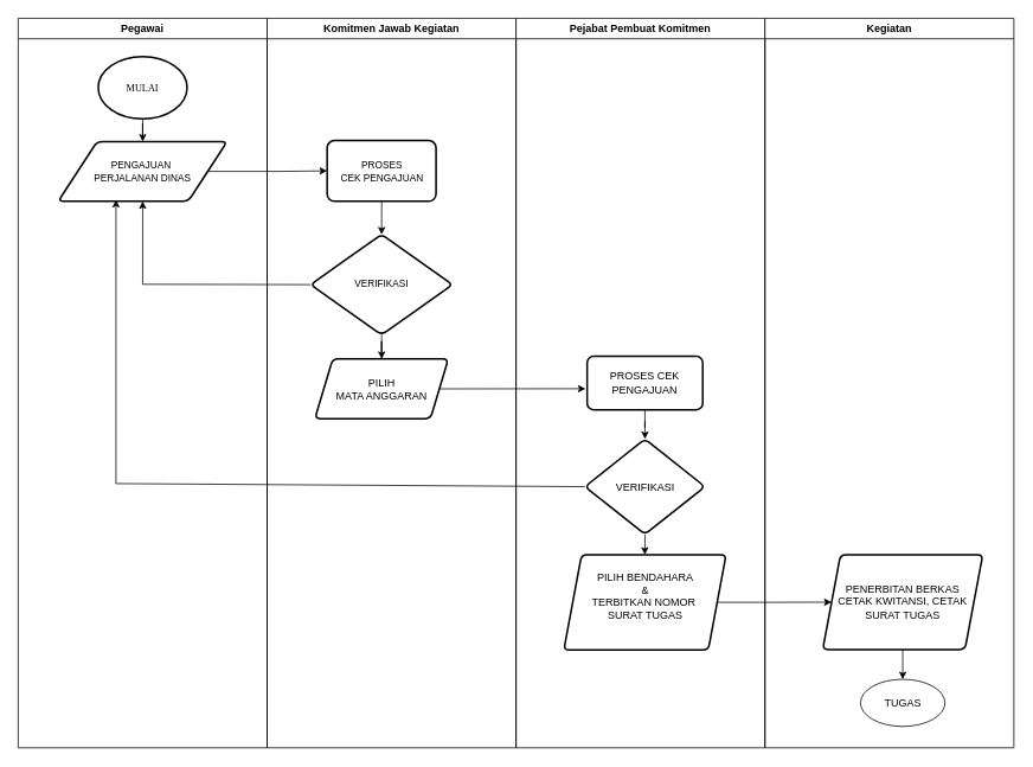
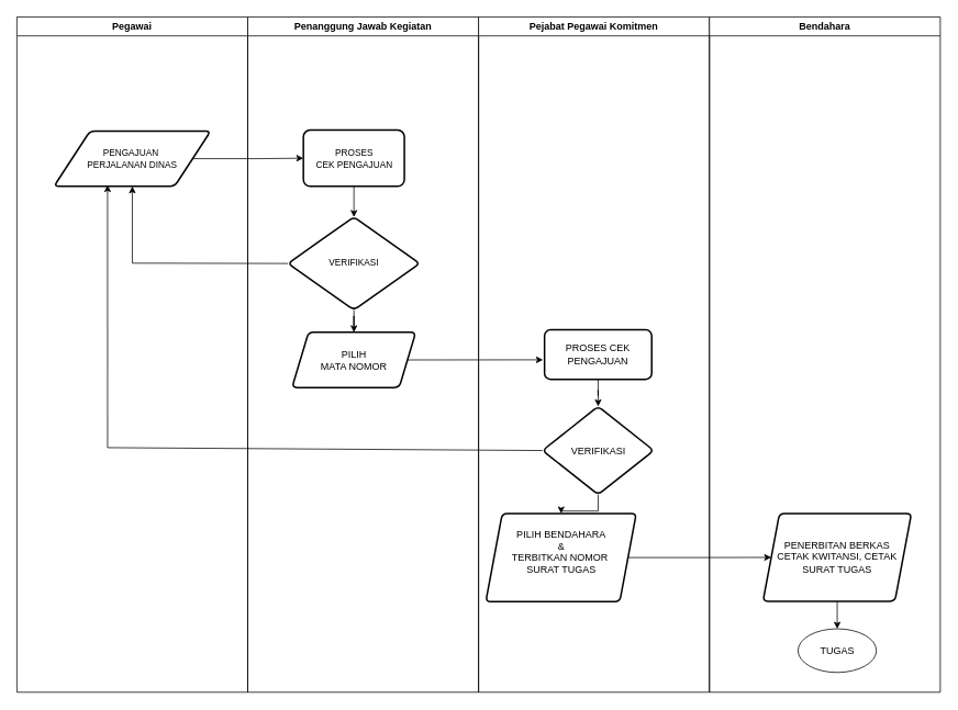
  <mxCell id="0" />
  <mxCell id="1" parent="0" />
  <mxCell id="2" value="Pegawai" style="swimlane;whiteSpace=wrap;html=1;" parent="1" vertex="1"><mxGeometry x="20" y="20" width="280" height="820" as="geometry" /></mxCell>
- <mxCell id="3" value="" style="edgeStyle=orthogonalEdgeStyle;rounded=0;orthogonalLoop=1;jettySize=auto;html=1;" parent="2" source="4" target="5" edge="1"><mxGeometry relative="1" as="geometry" /></mxCell>
- <mxCell id="4" value="&lt;font face=&quot;Georgia&quot; style=&quot;font-size: 11px;&quot;&gt;MULAI&lt;/font&gt;" style="strokeWidth=2;html=1;shape=mxgraph.flowchart.start_1;whiteSpace=wrap;" parent="2" vertex="1"><mxGeometry x="90" y="43" width="100" height="70" as="geometry" /></mxCell>
  <mxCell id="5" value="&lt;font style=&quot;font-size: 11px;&quot;&gt;PENGAJUAN&amp;nbsp;&lt;br&gt;PERJALANAN DINAS&lt;/font&gt;" style="shape=parallelogram;html=1;strokeWidth=2;perimeter=parallelogramPerimeter;whiteSpace=wrap;rounded=1;arcSize=12;size=0.23;" parent="2" vertex="1"><mxGeometry x="45" y="138.63" width="190" height="67" as="geometry" /></mxCell>
- <mxCell id="6" value="Komitmen Jawab Kegiatan" style="swimlane;whiteSpace=wrap;html=1;" parent="1" vertex="1"><mxGeometry x="300" y="20" width="280" height="820" as="geometry" /></mxCell>
+ <mxCell id="6" value="Penanggung Jawab Kegiatan" style="swimlane;whiteSpace=wrap;html=1;" parent="1" vertex="1"><mxGeometry x="300" y="20" width="280" height="820" as="geometry" /></mxCell>
  <mxCell id="7" value="" style="edgeStyle=orthogonalEdgeStyle;rounded=0;orthogonalLoop=1;jettySize=auto;html=1;" parent="6" source="8" target="10" edge="1"><mxGeometry relative="1" as="geometry" /></mxCell>
  <mxCell id="8" value="&lt;font style=&quot;font-size: 11px;&quot;&gt;PROSES&lt;br&gt;CEK PENGAJUAN&lt;/font&gt;" style="rounded=1;whiteSpace=wrap;html=1;strokeWidth=2;arcSize=12;" parent="6" vertex="1"><mxGeometry x="67.5" y="137.39" width="122.5" height="68.24" as="geometry" /></mxCell>
  <mxCell id="9" value="" style="edgeStyle=orthogonalEdgeStyle;rounded=0;orthogonalLoop=1;jettySize=auto;html=1;" parent="6" source="10" target="11" edge="1"><mxGeometry relative="1" as="geometry" /></mxCell>
  <mxCell id="10" value="&lt;font style=&quot;font-size: 11px;&quot;&gt;VERIFIKASI&lt;/font&gt;" style="rhombus;whiteSpace=wrap;html=1;rounded=1;strokeWidth=2;arcSize=12;" parent="6" vertex="1"><mxGeometry x="48.75" y="243" width="160" height="112.75" as="geometry" /></mxCell>
- <mxCell id="11" value="PILIH &lt;br&gt;MATA ANGGARAN" style="shape=parallelogram;perimeter=parallelogramPerimeter;whiteSpace=wrap;html=1;fixedSize=1;rounded=1;strokeWidth=2;arcSize=12;" parent="6" vertex="1"><mxGeometry x="53.75" y="383" width="150" height="67" as="geometry" /></mxCell>
- <mxCell id="12" value="Pejabat Pembuat Komitmen" style="swimlane;whiteSpace=wrap;html=1;" parent="1" vertex="1"><mxGeometry x="580" y="20" width="280" height="820" as="geometry" /></mxCell>
+ <mxCell id="11" value="PILIH &lt;br&gt;MATA NOMOR" style="shape=parallelogram;perimeter=parallelogramPerimeter;whiteSpace=wrap;html=1;fixedSize=1;rounded=1;strokeWidth=2;arcSize=12;" parent="6" vertex="1"><mxGeometry x="53.75" y="383" width="150" height="67" as="geometry" /></mxCell>
+ <mxCell id="12" value="Pejabat Pegawai Komitmen" style="swimlane;whiteSpace=wrap;html=1;" parent="1" vertex="1"><mxGeometry x="580" y="20" width="280" height="820" as="geometry" /></mxCell>
  <mxCell id="13" value="" style="edgeStyle=orthogonalEdgeStyle;rounded=0;orthogonalLoop=1;jettySize=auto;html=1;" parent="12" source="14" target="16" edge="1"><mxGeometry relative="1" as="geometry" /></mxCell>
  <mxCell id="14" value="PROSES CEK PENGAJUAN" style="whiteSpace=wrap;html=1;rounded=1;strokeWidth=2;arcSize=12;" parent="12" vertex="1"><mxGeometry x="80" y="380" width="130" height="60" as="geometry" /></mxCell>
  <mxCell id="15" value="" style="edgeStyle=orthogonalEdgeStyle;rounded=0;orthogonalLoop=1;jettySize=auto;html=1;" parent="12" source="16" target="17" edge="1"><mxGeometry relative="1" as="geometry" /></mxCell>
  <mxCell id="16" value="VERIFIKASI" style="rhombus;whiteSpace=wrap;html=1;rounded=1;strokeWidth=2;arcSize=12;" parent="12" vertex="1"><mxGeometry x="77.5" y="473" width="135" height="107" as="geometry" /></mxCell>
- <mxCell id="17" value="&#10;&lt;span style=&quot;font-family: Helvetica; font-size: 12px; font-style: normal; font-variant-ligatures: normal; font-variant-caps: normal; font-weight: 400; letter-spacing: normal; orphans: 2; text-align: center; text-indent: 0px; text-transform: none; widows: 2; word-spacing: 0px; -webkit-text-stroke-width: 0px; text-decoration-thickness: initial; text-decoration-style: initial; text-decoration-color: initial; float: none; display: inline !important;&quot;&gt;PILIH BENDAHARA&lt;/span&gt;&lt;br style=&quot;border-color: rgb(0, 0, 0); font-family: Helvetica; font-size: 12px; font-style: normal; font-variant-ligatures: normal; font-variant-caps: normal; font-weight: 400; letter-spacing: normal; orphans: 2; text-align: center; text-indent: 0px; text-transform: none; widows: 2; word-spacing: 0px; -webkit-text-stroke-width: 0px; text-decoration-thickness: initial; text-decoration-style: initial; text-decoration-color: initial;&quot;&gt;&lt;span style=&quot;font-family: Helvetica; font-size: 12px; font-style: normal; font-variant-ligatures: normal; font-variant-caps: normal; font-weight: 400; letter-spacing: normal; orphans: 2; text-align: center; text-indent: 0px; text-transform: none; widows: 2; word-spacing: 0px; -webkit-text-stroke-width: 0px; text-decoration-thickness: initial; text-decoration-style: initial; text-decoration-color: initial; float: none; display: inline !important;&quot;&gt;&amp;amp;&lt;/span&gt;&lt;br style=&quot;border-color: rgb(0, 0, 0); font-family: Helvetica; font-size: 12px; font-style: normal; font-variant-ligatures: normal; font-variant-caps: normal; font-weight: 400; letter-spacing: normal; orphans: 2; text-align: center; text-indent: 0px; text-transform: none; widows: 2; word-spacing: 0px; -webkit-text-stroke-width: 0px; text-decoration-thickness: initial; text-decoration-style: initial; text-decoration-color: initial;&quot;&gt;&lt;span style=&quot;font-family: Helvetica; font-size: 12px; font-style: normal; font-variant-ligatures: normal; font-variant-caps: normal; font-weight: 400; letter-spacing: normal; orphans: 2; text-align: center; text-indent: 0px; text-transform: none; widows: 2; word-spacing: 0px; -webkit-text-stroke-width: 0px; text-decoration-thickness: initial; text-decoration-style: initial; text-decoration-color: initial; float: none; display: inline !important;&quot;&gt;TERBITKAN NOMOR&amp;nbsp;&lt;/span&gt;&lt;br style=&quot;border-color: rgb(0, 0, 0); font-family: Helvetica; font-size: 12px; font-style: normal; font-variant-ligatures: normal; font-variant-caps: normal; font-weight: 400; letter-spacing: normal; orphans: 2; text-align: center; text-indent: 0px; text-transform: none; widows: 2; word-spacing: 0px; -webkit-text-stroke-width: 0px; text-decoration-thickness: initial; text-decoration-style: initial; text-decoration-color: initial;&quot;&gt;&lt;span style=&quot;font-family: Helvetica; font-size: 12px; font-style: normal; font-variant-ligatures: normal; font-variant-caps: normal; font-weight: 400; letter-spacing: normal; orphans: 2; text-align: center; text-indent: 0px; text-transform: none; widows: 2; word-spacing: 0px; -webkit-text-stroke-width: 0px; text-decoration-thickness: initial; text-decoration-style: initial; text-decoration-color: initial; float: none; display: inline !important;&quot;&gt;SURAT TUGAS&lt;/span&gt;&#10;&#10;" style="shape=parallelogram;perimeter=parallelogramPerimeter;whiteSpace=wrap;html=1;fixedSize=1;rounded=1;strokeWidth=2;arcSize=12;strokeColor=default;fillColor=default;fontColor=default;labelBackgroundColor=default;" parent="12" vertex="1"><mxGeometry x="53.75" y="603" width="182.5" height="107" as="geometry" /></mxCell>
- <mxCell id="18" value="Kegiatan" style="swimlane;whiteSpace=wrap;html=1;" parent="1" vertex="1"><mxGeometry x="860" y="20" width="280" height="820" as="geometry" /></mxCell>
+ <mxCell id="17" value="&#10;&lt;span style=&quot;font-family: Helvetica; font-size: 12px; font-style: normal; font-variant-ligatures: normal; font-variant-caps: normal; font-weight: 400; letter-spacing: normal; orphans: 2; text-align: center; text-indent: 0px; text-transform: none; widows: 2; word-spacing: 0px; -webkit-text-stroke-width: 0px; text-decoration-thickness: initial; text-decoration-style: initial; text-decoration-color: initial; float: none; display: inline !important;&quot;&gt;PILIH BENDAHARA&lt;/span&gt;&lt;br style=&quot;border-color: rgb(0, 0, 0); font-family: Helvetica; font-size: 12px; font-style: normal; font-variant-ligatures: normal; font-variant-caps: normal; font-weight: 400; letter-spacing: normal; orphans: 2; text-align: center; text-indent: 0px; text-transform: none; widows: 2; word-spacing: 0px; -webkit-text-stroke-width: 0px; text-decoration-thickness: initial; text-decoration-style: initial; text-decoration-color: initial;&quot;&gt;&lt;span style=&quot;font-family: Helvetica; font-size: 12px; font-style: normal; font-variant-ligatures: normal; font-variant-caps: normal; font-weight: 400; letter-spacing: normal; orphans: 2; text-align: center; text-indent: 0px; text-transform: none; widows: 2; word-spacing: 0px; -webkit-text-stroke-width: 0px; text-decoration-thickness: initial; text-decoration-style: initial; text-decoration-color: initial; float: none; display: inline !important;&quot;&gt;&amp;amp;&lt;/span&gt;&lt;br style=&quot;border-color: rgb(0, 0, 0); font-family: Helvetica; font-size: 12px; font-style: normal; font-variant-ligatures: normal; font-variant-caps: normal; font-weight: 400; letter-spacing: normal; orphans: 2; text-align: center; text-indent: 0px; text-transform: none; widows: 2; word-spacing: 0px; -webkit-text-stroke-width: 0px; text-decoration-thickness: initial; text-decoration-style: initial; text-decoration-color: initial;&quot;&gt;&lt;span style=&quot;font-family: Helvetica; font-size: 12px; font-style: normal; font-variant-ligatures: normal; font-variant-caps: normal; font-weight: 400; letter-spacing: normal; orphans: 2; text-align: center; text-indent: 0px; text-transform: none; widows: 2; word-spacing: 0px; -webkit-text-stroke-width: 0px; text-decoration-thickness: initial; text-decoration-style: initial; text-decoration-color: initial; float: none; display: inline !important;&quot;&gt;TERBITKAN NOMOR&amp;nbsp;&lt;/span&gt;&lt;br style=&quot;border-color: rgb(0, 0, 0); font-family: Helvetica; font-size: 12px; font-style: normal; font-variant-ligatures: normal; font-variant-caps: normal; font-weight: 400; letter-spacing: normal; orphans: 2; text-align: center; text-indent: 0px; text-transform: none; widows: 2; word-spacing: 0px; -webkit-text-stroke-width: 0px; text-decoration-thickness: initial; text-decoration-style: initial; text-decoration-color: initial;&quot;&gt;&lt;span style=&quot;font-family: Helvetica; font-size: 12px; font-style: normal; font-variant-ligatures: normal; font-variant-caps: normal; font-weight: 400; letter-spacing: normal; orphans: 2; text-align: center; text-indent: 0px; text-transform: none; widows: 2; word-spacing: 0px; -webkit-text-stroke-width: 0px; text-decoration-thickness: initial; text-decoration-style: initial; text-decoration-color: initial; float: none; display: inline !important;&quot;&gt;SURAT TUGAS&lt;/span&gt;&#10;&#10;" style="shape=parallelogram;perimeter=parallelogramPerimeter;whiteSpace=wrap;html=1;fixedSize=1;rounded=1;strokeWidth=2;arcSize=12;strokeColor=default;fillColor=default;fontColor=default;labelBackgroundColor=default;" parent="12" vertex="1"><mxGeometry x="8.75" y="603" width="182.5" height="107" as="geometry" /></mxCell>
+ <mxCell id="18" value="Bendahara" style="swimlane;whiteSpace=wrap;html=1;" parent="1" vertex="1"><mxGeometry x="860" y="20" width="280" height="820" as="geometry" /></mxCell>
  <mxCell id="19" value="PENERBITAN BERKAS&lt;br&gt;CETAK KWITANSI, CETAK SURAT TUGAS" style="shape=parallelogram;perimeter=parallelogramPerimeter;whiteSpace=wrap;html=1;fixedSize=1;rounded=1;strokeWidth=2;arcSize=12;" parent="18" vertex="1"><mxGeometry x="65" y="603" width="180" height="106.5" as="geometry" /></mxCell>
  <mxCell id="20" value="TUGAS" style="ellipse;whiteSpace=wrap;html=1;" parent="18" vertex="1"><mxGeometry x="107.5" y="743" width="95" height="53" as="geometry" /></mxCell>
  <mxCell id="21" value="" style="endArrow=classic;html=1;rounded=0;entryX=0.5;entryY=0;entryDx=0;entryDy=0;" parent="18" source="19" target="20" edge="1"><mxGeometry width="50" height="50" relative="1" as="geometry"><mxPoint x="90" y="673" as="sourcePoint" /><mxPoint x="140" y="623" as="targetPoint" /></mxGeometry></mxCell>
  <mxCell id="22" value="" style="edgeStyle=orthogonalEdgeStyle;rounded=0;orthogonalLoop=1;jettySize=auto;html=1;" parent="1" source="5" target="8" edge="1"><mxGeometry relative="1" as="geometry" /></mxCell>
  <mxCell id="23" value="" style="endArrow=classic;html=1;rounded=0;exitX=0;exitY=0.5;exitDx=0;exitDy=0;entryX=0.5;entryY=1;entryDx=0;entryDy=0;" parent="1" source="10" target="5" edge="1"><mxGeometry width="50" height="50" relative="1" as="geometry"><mxPoint x="140" y="413" as="sourcePoint" /><mxPoint x="190" y="363" as="targetPoint" /><Array as="points"><mxPoint x="160" y="319" /></Array></mxGeometry></mxCell>
  <mxCell id="24" value="" style="endArrow=classic;html=1;rounded=0;exitX=1;exitY=0.5;exitDx=0;exitDy=0;entryX=-0.014;entryY=0.606;entryDx=0;entryDy=0;entryPerimeter=0;" parent="1" source="11" target="14" edge="1"><mxGeometry width="50" height="50" relative="1" as="geometry"><mxPoint x="530" y="452" as="sourcePoint" /><mxPoint x="580" y="402" as="targetPoint" /></mxGeometry></mxCell>
  <mxCell id="25" value="" style="endArrow=classic;html=1;rounded=0;exitX=0;exitY=0.5;exitDx=0;exitDy=0;entryX=0.342;entryY=0.976;entryDx=0;entryDy=0;entryPerimeter=0;" parent="1" source="16" target="5" edge="1"><mxGeometry width="50" height="50" relative="1" as="geometry"><mxPoint x="370" y="543" as="sourcePoint" /><mxPoint x="420" y="493" as="targetPoint" /><Array as="points"><mxPoint x="130" y="543" /></Array></mxGeometry></mxCell>
  <mxCell id="26" value="" style="edgeStyle=orthogonalEdgeStyle;rounded=0;orthogonalLoop=1;jettySize=auto;html=1;" parent="1" source="17" target="19" edge="1"><mxGeometry relative="1" as="geometry" /></mxCell>
